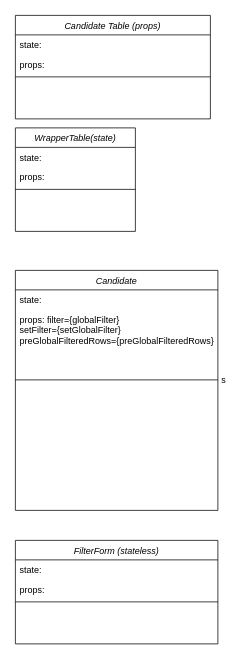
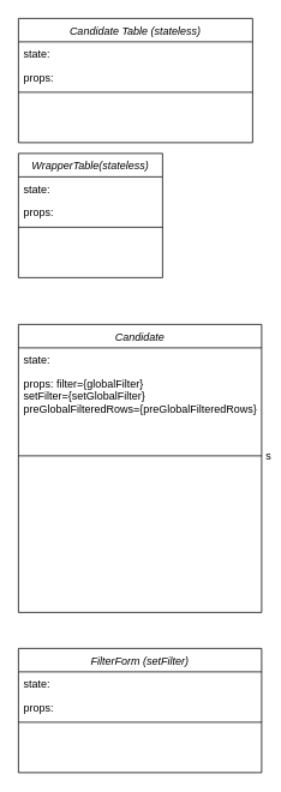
  <mxCell id="0" />
  <mxCell id="1" parent="0" />
- <mxCell id="2" value="WrapperTable(state)" style="swimlane;fontStyle=2;align=center;verticalAlign=top;childLayout=stackLayout;horizontal=1;startSize=26;horizontalStack=0;resizeParent=1;resizeLast=0;collapsible=1;marginBottom=0;rounded=0;shadow=0;strokeWidth=1;" parent="1" vertex="1"><mxGeometry x="20" y="170" width="160" height="138" as="geometry"><mxRectangle x="230" y="140" width="160" height="26" as="alternateBounds" /></mxGeometry></mxCell>
+ <mxCell id="2" value="WrapperTable(stateless)" style="swimlane;fontStyle=2;align=center;verticalAlign=top;childLayout=stackLayout;horizontal=1;startSize=26;horizontalStack=0;resizeParent=1;resizeLast=0;collapsible=1;marginBottom=0;rounded=0;shadow=0;strokeWidth=1;" parent="1" vertex="1"><mxGeometry x="20" y="170" width="160" height="138" as="geometry"><mxRectangle x="230" y="140" width="160" height="26" as="alternateBounds" /></mxGeometry></mxCell>
  <mxCell id="3" value="state:&#10;" style="text;align=left;verticalAlign=top;spacingLeft=4;spacingRight=4;overflow=hidden;rotatable=0;points=[[0,0.5],[1,0.5]];portConstraint=eastwest;" parent="2" vertex="1"><mxGeometry y="26" width="160" height="26" as="geometry" /></mxCell>
  <mxCell id="4" value="props:&#10;" style="text;align=left;verticalAlign=top;spacingLeft=4;spacingRight=4;overflow=hidden;rotatable=0;points=[[0,0.5],[1,0.5]];portConstraint=eastwest;" vertex="1" parent="2"><mxGeometry y="52" width="160" height="26" as="geometry" /></mxCell>
  <mxCell id="5" value="" style="line;html=1;strokeWidth=1;align=left;verticalAlign=middle;spacingTop=-1;spacingLeft=3;spacingRight=3;rotatable=0;labelPosition=right;points=[];portConstraint=eastwest;" parent="2" vertex="1"><mxGeometry y="78" width="160" height="8" as="geometry" /></mxCell>
  <mxCell id="6" value="Candidate" style="swimlane;fontStyle=2;align=center;verticalAlign=top;childLayout=stackLayout;horizontal=1;startSize=26;horizontalStack=0;resizeParent=1;resizeLast=0;collapsible=1;marginBottom=0;rounded=0;shadow=0;strokeWidth=1;" vertex="1" parent="1"><mxGeometry x="20" y="360" width="270" height="320" as="geometry"><mxRectangle x="230" y="140" width="160" height="26" as="alternateBounds" /></mxGeometry></mxCell>
  <mxCell id="7" value="state:&#10;" style="text;align=left;verticalAlign=top;spacingLeft=4;spacingRight=4;overflow=hidden;rotatable=0;points=[[0,0.5],[1,0.5]];portConstraint=eastwest;" vertex="1" parent="6"><mxGeometry y="26" width="270" height="26" as="geometry" /></mxCell>
  <mxCell id="8" value="props: filter={globalFilter}&#10;        setFilter={setGlobalFilter}&#10;        preGlobalFilteredRows={preGlobalFilteredRows}&#10;" style="text;align=left;verticalAlign=top;spacingLeft=4;spacingRight=4;overflow=hidden;rotatable=0;points=[[0,0.5],[1,0.5]];portConstraint=eastwest;" vertex="1" parent="6"><mxGeometry y="52" width="270" height="58" as="geometry" /></mxCell>
  <mxCell id="9" value="s" style="line;html=1;strokeWidth=1;align=left;verticalAlign=middle;spacingTop=-1;spacingLeft=3;spacingRight=3;rotatable=0;labelPosition=right;points=[];portConstraint=eastwest;" vertex="1" parent="6"><mxGeometry y="110" width="270" height="72" as="geometry" /></mxCell>
- <mxCell id="10" value="Candidate Table (props)" style="swimlane;fontStyle=2;align=center;verticalAlign=top;childLayout=stackLayout;horizontal=1;startSize=26;horizontalStack=0;resizeParent=1;resizeLast=0;collapsible=1;marginBottom=0;rounded=0;shadow=0;strokeWidth=1;" vertex="1" parent="1"><mxGeometry x="20" y="20" width="260" height="138" as="geometry"><mxRectangle x="230" y="140" width="160" height="26" as="alternateBounds" /></mxGeometry></mxCell>
+ <mxCell id="10" value="Candidate Table (stateless)" style="swimlane;fontStyle=2;align=center;verticalAlign=top;childLayout=stackLayout;horizontal=1;startSize=26;horizontalStack=0;resizeParent=1;resizeLast=0;collapsible=1;marginBottom=0;rounded=0;shadow=0;strokeWidth=1;" vertex="1" parent="1"><mxGeometry x="20" y="20" width="260" height="138" as="geometry"><mxRectangle x="230" y="140" width="160" height="26" as="alternateBounds" /></mxGeometry></mxCell>
  <mxCell id="11" value="state:&#10;" style="text;align=left;verticalAlign=top;spacingLeft=4;spacingRight=4;overflow=hidden;rotatable=0;points=[[0,0.5],[1,0.5]];portConstraint=eastwest;" vertex="1" parent="10"><mxGeometry y="26" width="260" height="26" as="geometry" /></mxCell>
  <mxCell id="12" value="props:&#10;" style="text;align=left;verticalAlign=top;spacingLeft=4;spacingRight=4;overflow=hidden;rotatable=0;points=[[0,0.5],[1,0.5]];portConstraint=eastwest;" vertex="1" parent="10"><mxGeometry y="52" width="260" height="26" as="geometry" /></mxCell>
  <mxCell id="13" value="" style="line;html=1;strokeWidth=1;align=left;verticalAlign=middle;spacingTop=-1;spacingLeft=3;spacingRight=3;rotatable=0;labelPosition=right;points=[];portConstraint=eastwest;" vertex="1" parent="10"><mxGeometry y="78" width="260" height="8" as="geometry" /></mxCell>
- <mxCell id="14" value="FilterForm (stateless)" style="swimlane;fontStyle=2;align=center;verticalAlign=top;childLayout=stackLayout;horizontal=1;startSize=26;horizontalStack=0;resizeParent=1;resizeLast=0;collapsible=1;marginBottom=0;rounded=0;shadow=0;strokeWidth=1;" vertex="1" parent="1"><mxGeometry x="20" y="720" width="270" height="138" as="geometry"><mxRectangle x="230" y="140" width="160" height="26" as="alternateBounds" /></mxGeometry></mxCell>
+ <mxCell id="14" value="FilterForm (setFilter)" style="swimlane;fontStyle=2;align=center;verticalAlign=top;childLayout=stackLayout;horizontal=1;startSize=26;horizontalStack=0;resizeParent=1;resizeLast=0;collapsible=1;marginBottom=0;rounded=0;shadow=0;strokeWidth=1;" vertex="1" parent="1"><mxGeometry x="20" y="720" width="270" height="138" as="geometry"><mxRectangle x="230" y="140" width="160" height="26" as="alternateBounds" /></mxGeometry></mxCell>
  <mxCell id="15" value="state:&#10;" style="text;align=left;verticalAlign=top;spacingLeft=4;spacingRight=4;overflow=hidden;rotatable=0;points=[[0,0.5],[1,0.5]];portConstraint=eastwest;" vertex="1" parent="14"><mxGeometry y="26" width="270" height="26" as="geometry" /></mxCell>
  <mxCell id="16" value="props:&#10;" style="text;align=left;verticalAlign=top;spacingLeft=4;spacingRight=4;overflow=hidden;rotatable=0;points=[[0,0.5],[1,0.5]];portConstraint=eastwest;" vertex="1" parent="14"><mxGeometry y="52" width="270" height="26" as="geometry" /></mxCell>
  <mxCell id="17" value="" style="line;html=1;strokeWidth=1;align=left;verticalAlign=middle;spacingTop=-1;spacingLeft=3;spacingRight=3;rotatable=0;labelPosition=right;points=[];portConstraint=eastwest;" vertex="1" parent="14"><mxGeometry y="78" width="270" height="8" as="geometry" /></mxCell>
